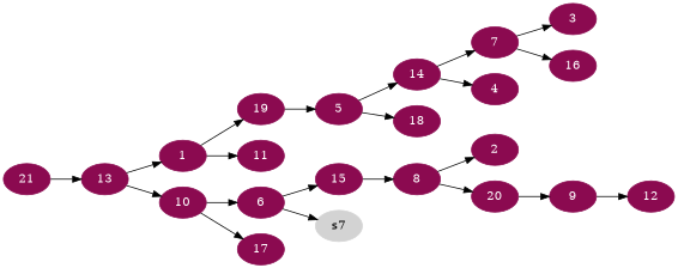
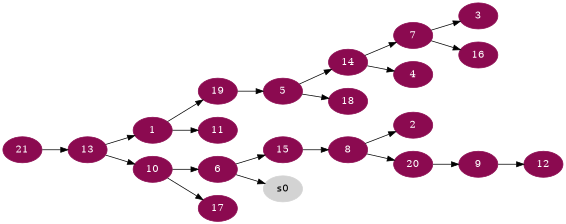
  digraph {
    rankdir=LR
    node [color=deeppink4 fontcolor=white style=filled]
    13
    1
    10
    19
    11
    8
    2
    20
    7
    3
    16
    14
    4
    5
    18
    6
    17
    15
-   s0 [color=lightgrey fontcolor=black label=s7]
+   s0 [color=lightgrey fontcolor=black]
    9
    12
    21
    13 -> 1
    13 -> 10
    1 -> 19
    1 -> 11
    10 -> 6
    10 -> 17
    19 -> 5
    8 -> 2
    8 -> 20
    20 -> 9
    7 -> 3
    7 -> 16
    14 -> 7
    14 -> 4
    5 -> 14
    5 -> 18
    6 -> 15
    6 -> s0
    15 -> 8
    9 -> 12
    21 -> 13
  }
